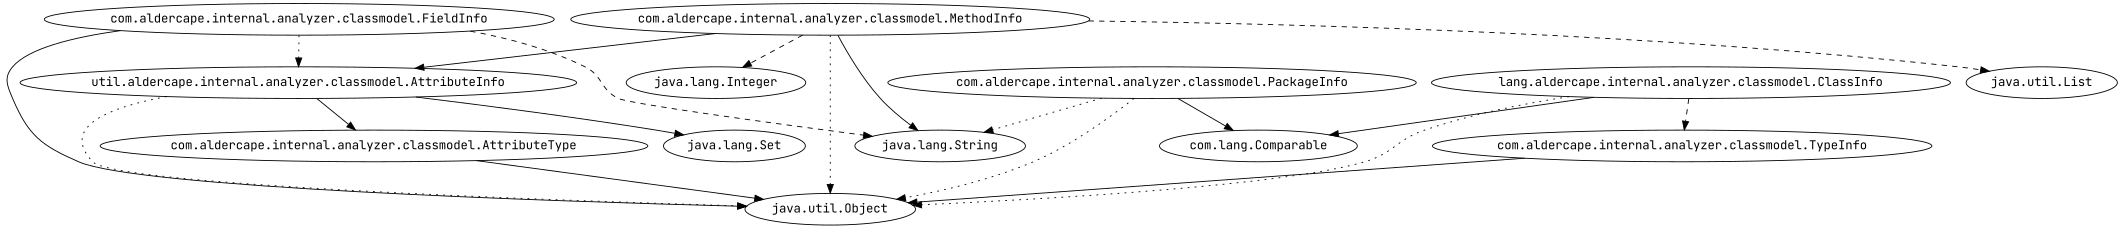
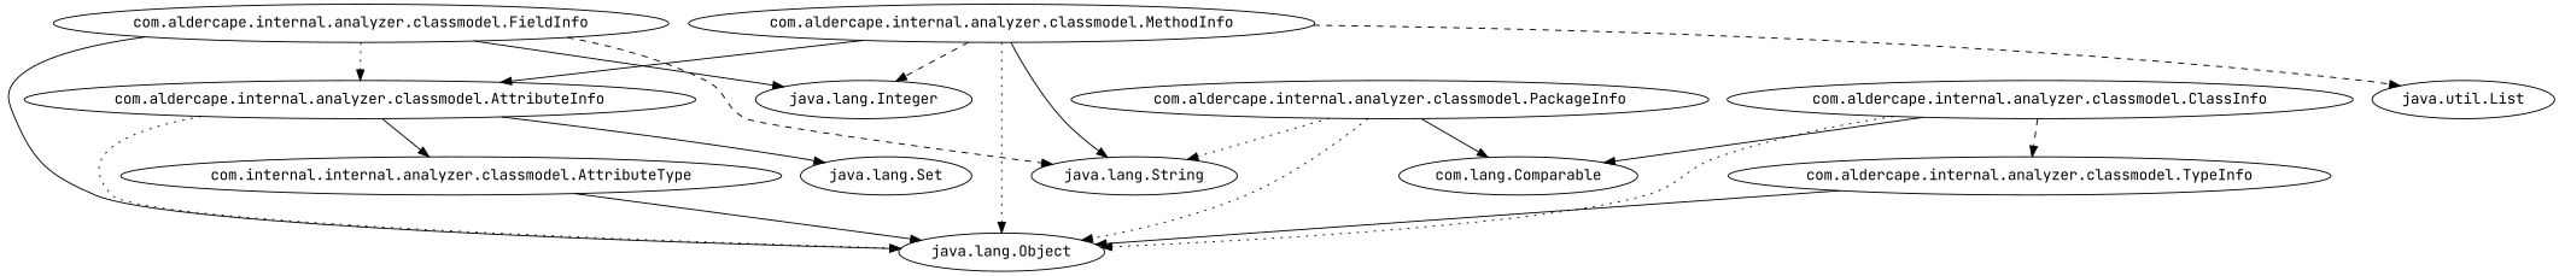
  digraph {
    fontname="JetBrains Mono"
    node [fontname="JetBrains Mono"]
    edge [fontname="JetBrains Mono" style=solid]
-   n1 [label="util.aldercape.internal.analyzer.classmodel.AttributeInfo"]
-   n2 [label="com.aldercape.internal.analyzer.classmodel.AttributeType"]
-   "java.lang.Object" [label="java.util.Object"]
+   n1 [label="com.aldercape.internal.analyzer.classmodel.AttributeInfo"]
+   n2 [label="com.internal.internal.analyzer.classmodel.AttributeType"]
+   "java.lang.Object"
    n4 [label="java.lang.Set"]
-   n5 [label="lang.aldercape.internal.analyzer.classmodel.ClassInfo"]
+   n5 [label="com.aldercape.internal.analyzer.classmodel.ClassInfo"]
    n6 [label="com.aldercape.internal.analyzer.classmodel.TypeInfo"]
    n7 [label="com.lang.Comparable"]
    n8 [label="com.aldercape.internal.analyzer.classmodel.FieldInfo"]
    "java.lang.Integer"
    "java.lang.String"
    n11 [label="com.aldercape.internal.analyzer.classmodel.MethodInfo"]
    "java.util.List"
    n13 [label="com.aldercape.internal.analyzer.classmodel.PackageInfo"]
    n1 -> n2
    n1 -> "java.lang.Object" [style=dotted]
    n1 -> n4
    n2 -> "java.lang.Object"
    n5 -> "java.lang.Object" [style=dotted]
    n5 -> n6 [style=dashed]
    n5 -> n7
    n6 -> "java.lang.Object"
    n8 -> n1 [style=dotted]
    n8 -> "java.lang.Object"
+   n8 -> "java.lang.Integer"
    n8 -> "java.lang.String" [style=dashed]
    n11 -> n1
    n11 -> "java.lang.Object" [style=dotted]
    n11 -> "java.lang.Integer" [style=dashed]
    n11 -> "java.lang.String"
    n11 -> "java.util.List" [style=dashed]
    n13 -> "java.lang.Object" [style=dotted]
    n13 -> n7
    n13 -> "java.lang.String" [style=dotted]
  }
